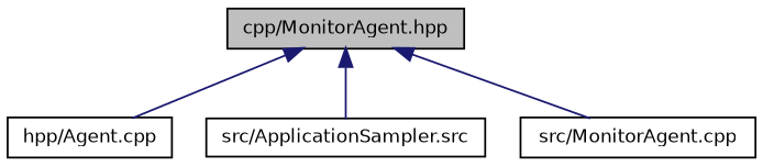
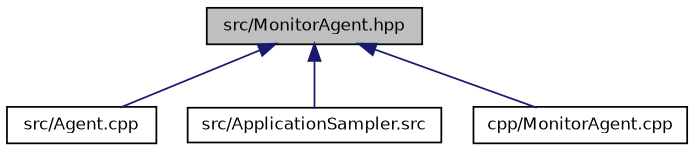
  digraph {
    node [color=black fillcolor=white fontname=Helvetica fontsize=10 shape=record style=filled]
    edge [color=midnightblue dir=back fontname=Helvetica fontsize=10 labelfontname=Helvetica labelfontsize=10 style=solid]
-   n1 [fillcolor=grey75 fontcolor=black height=0.2 label="cpp/MonitorAgent.hpp" width=0.4]
-   n2 [height=0.2 label="hpp/Agent.cpp" width=0.4]
+   n1 [fillcolor=grey75 fontcolor=black height=0.2 label="src/MonitorAgent.hpp" width=0.4]
+   n2 [height=0.2 label="src/Agent.cpp" width=0.4]
    n3 [height=0.2 label="src/ApplicationSampler.src" width=0.4]
-   n4 [height=0.2 label="src/MonitorAgent.cpp" width=0.4]
+   n4 [height=0.2 label="cpp/MonitorAgent.cpp" width=0.4]
    n1 -> n2
    n1 -> n3
    n1 -> n4
  }
